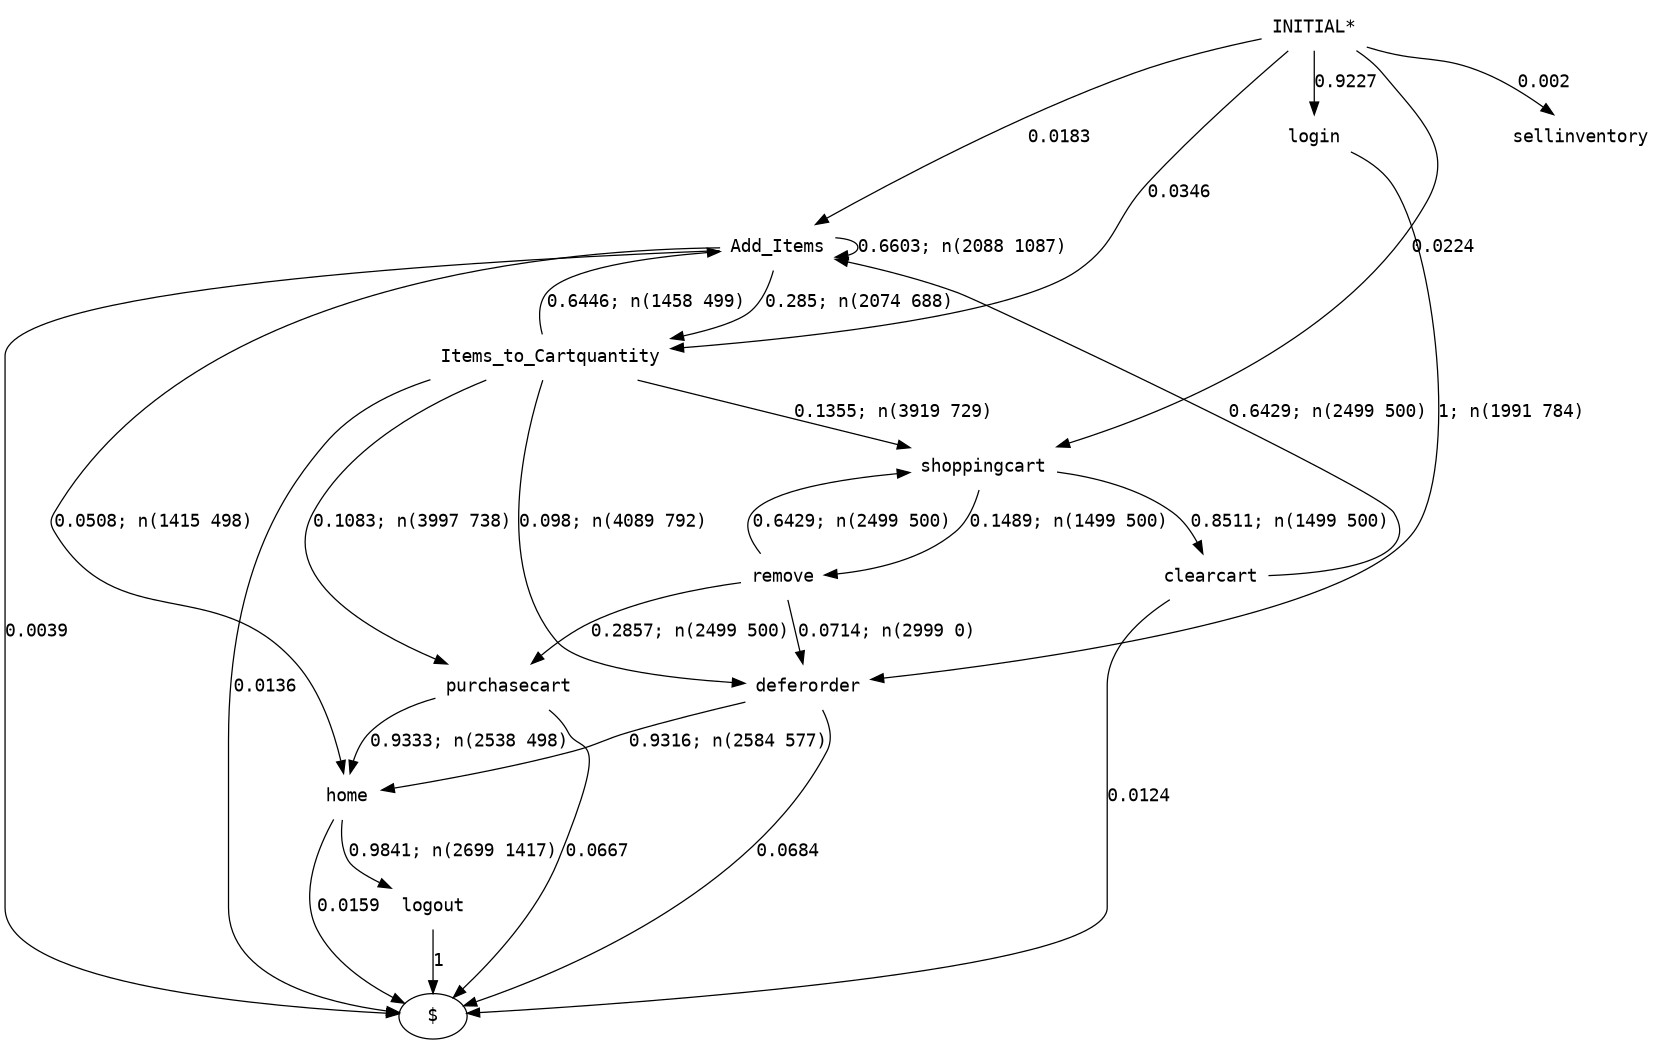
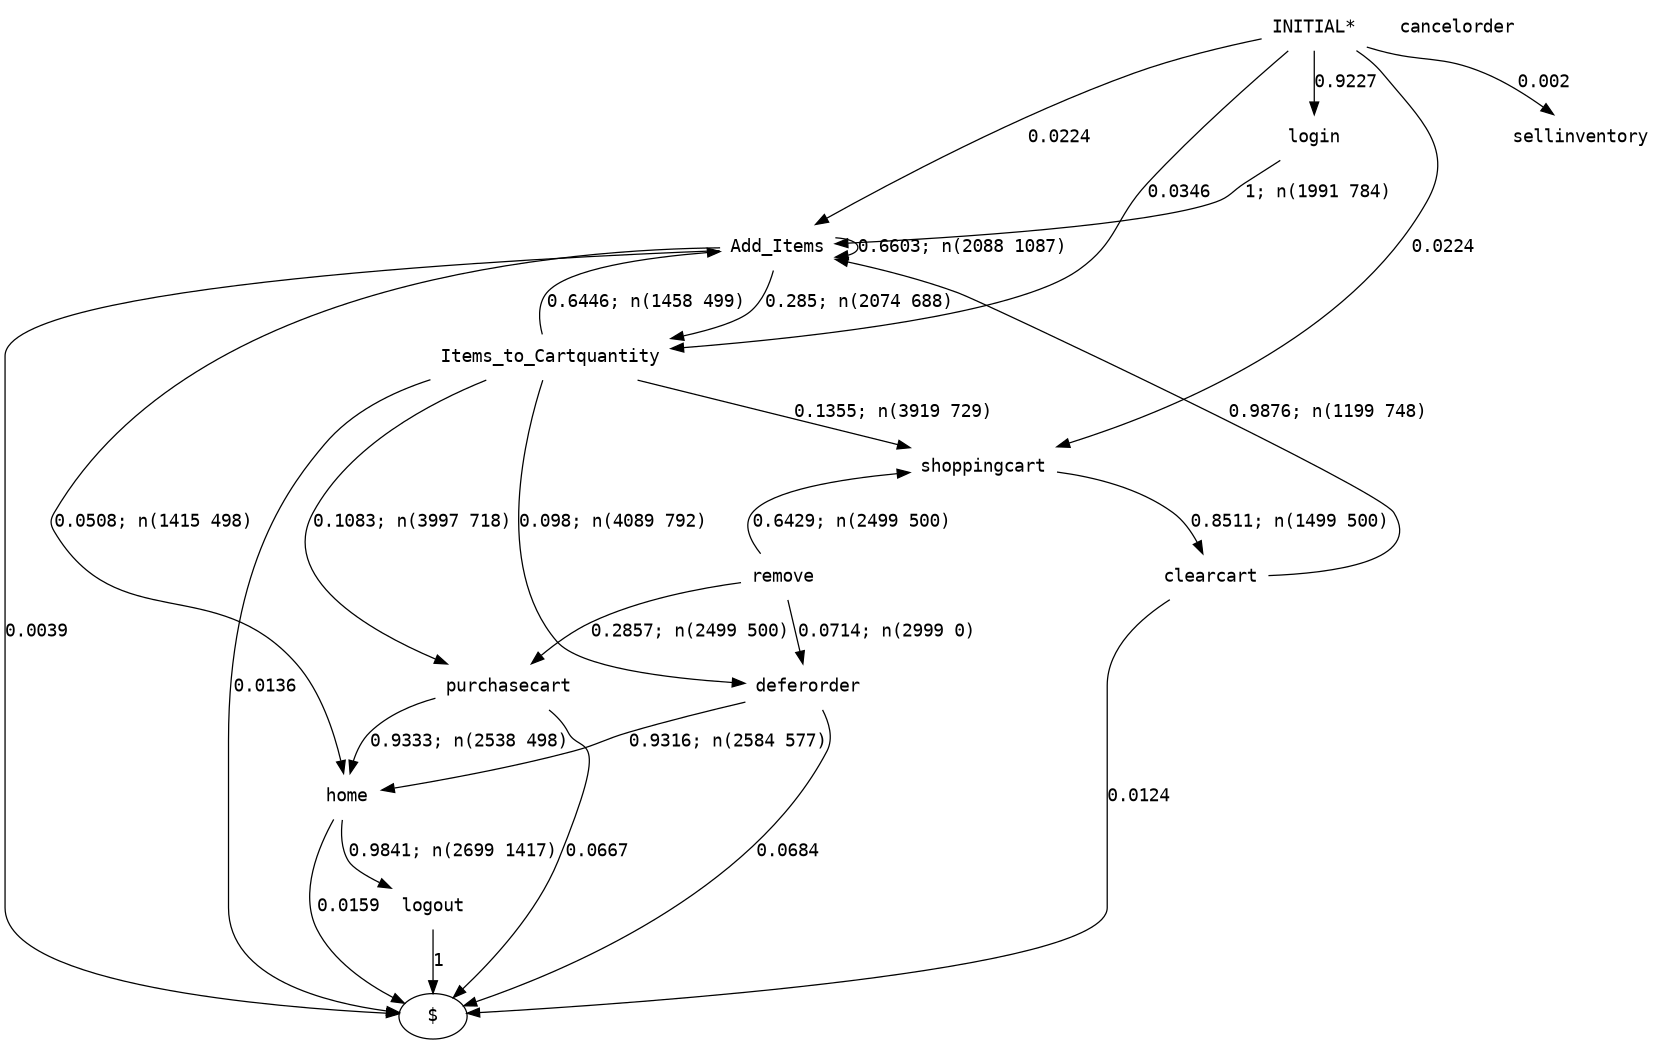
  digraph {
    fontname="DejaVu Sans Mono"
    node [fontname="DejaVu Sans Mono" shape=none]
    edge [fontname="DejaVu Sans Mono" style=solid]
    n1 [label="INITIAL*"]
    n2 [label=login]
    n3 [label=Add_Items]
    n4 [label=Items_to_Cartquantity]
    n5 [label=shoppingcart]
    n6 [label=sellinventory]
    n7 [label=home]
    "$" [shape=""]
    n9 [label=deferorder]
    n10 [label=purchasecart]
    n11 [label=clearcart]
    n12 [label=remove]
    n13 [label=logout]
+   n14 [label=cancelorder]
    n1 -> n2 [label=0.9227]
-   n1 -> n3 [label=0.0183]
+   n1 -> n3 [label=0.0224]
    n1 -> n4 [label=0.0346]
    n1 -> n5 [label=0.0224]
    n1 -> n6 [label=0.002]
-   n2 -> n9 [label="1; n(1991 784)"]
+   n2 -> n3 [label="1; n(1991 784)"]
    n3 -> n3 [label="0.6603; n(2088 1087)"]
    n3 -> n4 [label="0.285; n(2074 688)"]
    n3 -> n7 [label="0.0508; n(1415 498)"]
    n3 -> "$" [label=0.0039]
    n4 -> n3 [label="0.6446; n(1458 499)"]
    n4 -> n5 [label="0.1355; n(3919 729)"]
    n4 -> "$" [label=0.0136]
    n4 -> n9 [label="0.098; n(4089 792)"]
-   n4 -> n10 [label="0.1083; n(3997 738)"]
+   n4 -> n10 [label="0.1083; n(3997 718)"]
    n5 -> n11 [label="0.8511; n(1499 500)"]
-   n5 -> n12 [label="0.1489; n(1499 500)"]
    n7 -> "$" [label=0.0159]
    n7 -> n13 [label="0.9841; n(2699 1417)"]
    n9 -> n7 [label="0.9316; n(2584 577)"]
    n9 -> "$" [label=0.0684]
    n10 -> n7 [label="0.9333; n(2538 498)"]
    n10 -> "$" [label=0.0667]
-   n11 -> n3 [label="0.6429; n(2499 500)"]
+   n11 -> n3 [label="0.9876; n(1199 748)"]
    n11 -> "$" [label=0.0124]
    n12 -> n5 [label="0.6429; n(2499 500)"]
    n12 -> n9 [label="0.0714; n(2999 0)"]
    n12 -> n10 [label="0.2857; n(2499 500)"]
    n13 -> "$" [label=1]
  }
